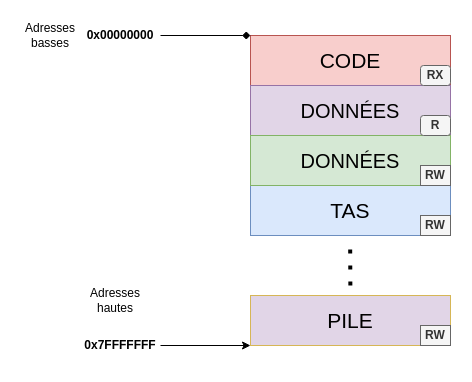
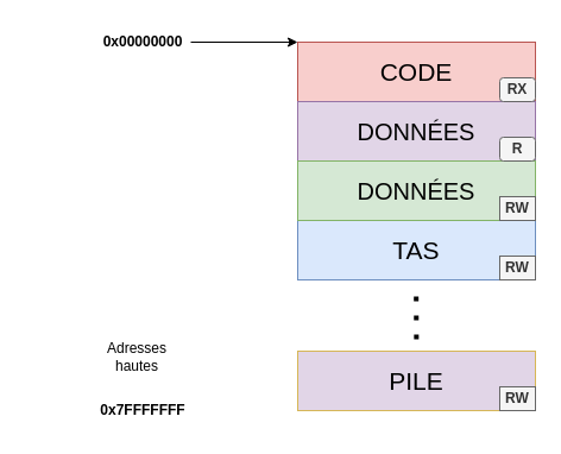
  <mxCell id="0" />
  <mxCell id="1" parent="0" />
  <mxCell id="2" value="&lt;font style=&quot;font-size: 21px;&quot;&gt;CODE&lt;/font&gt;" style="rounded=0;whiteSpace=wrap;html=1;fillColor=#f8cecc;strokeColor=#b85450;" vertex="1" parent="1"><mxGeometry x="250" y="35" width="200" height="50" as="geometry" /></mxCell>
  <mxCell id="3" value="&lt;font style=&quot;font-size: 20px;&quot;&gt;DONNÉES&lt;/font&gt;" style="rounded=0;whiteSpace=wrap;html=1;fillColor=#e1d5e7;strokeColor=#9673a6;" vertex="1" parent="1"><mxGeometry x="250" y="85" width="200" height="50" as="geometry" /></mxCell>
  <mxCell id="4" value="&lt;font style=&quot;font-size: 21px;&quot;&gt;TAS&lt;/font&gt;" style="rounded=0;whiteSpace=wrap;html=1;fillColor=#dae8fc;strokeColor=#6c8ebf;" vertex="1" parent="1"><mxGeometry x="250" y="185" width="200" height="50" as="geometry" /></mxCell>
  <mxCell id="5" value="&lt;font style=&quot;font-size: 21px;&quot;&gt;PILE&lt;/font&gt;" style="rounded=0;whiteSpace=wrap;html=1;fillColor=#e1d5e7;strokeColor=#d6b656;" vertex="1" parent="1"><mxGeometry x="250" y="295" width="200" height="50" as="geometry" /></mxCell>
  <mxCell id="6" value="&lt;font style=&quot;font-size: 20px;&quot;&gt;DONNÉES&lt;/font&gt;" style="rounded=0;whiteSpace=wrap;html=1;fillColor=#d5e8d4;strokeColor=#82b366;" vertex="1" parent="1"><mxGeometry x="250" y="135" width="200" height="50" as="geometry" /></mxCell>
  <mxCell id="7" value="" style="endArrow=none;dashed=1;html=1;dashPattern=1 3;strokeWidth=4;rounded=0;" edge="1" parent="1"><mxGeometry width="50" height="50" relative="1" as="geometry"><mxPoint x="349.86" y="285" as="sourcePoint" /><mxPoint x="349.66" y="245" as="targetPoint" /></mxGeometry></mxCell>
  <mxCell id="8" value="&lt;b&gt;RX&lt;/b&gt;" style="whiteSpace=wrap;html=1;fillColor=#f5f5f5;fontColor=#333333;strokeColor=#666666;rounded=1;" vertex="1" parent="1"><mxGeometry x="420" y="65" width="30" height="20" as="geometry" /></mxCell>
  <mxCell id="9" value="&lt;b&gt;R&lt;/b&gt;" style="whiteSpace=wrap;html=1;fillColor=#f5f5f5;fontColor=#333333;strokeColor=#666666;rounded=1;" vertex="1" parent="1"><mxGeometry x="420" y="115" width="30" height="20" as="geometry" /></mxCell>
  <mxCell id="10" value="&lt;b&gt;RW&lt;/b&gt;" style="rounded=0;whiteSpace=wrap;html=1;fillColor=#f5f5f5;fontColor=#333333;strokeColor=#666666;" vertex="1" parent="1"><mxGeometry x="420" y="165" width="30" height="20" as="geometry" /></mxCell>
  <mxCell id="11" value="&lt;b&gt;RW&lt;/b&gt;" style="rounded=0;whiteSpace=wrap;html=1;fillColor=#f5f5f5;fontColor=#333333;strokeColor=#666666;" vertex="1" parent="1"><mxGeometry x="420" y="215" width="30" height="20" as="geometry" /></mxCell>
  <mxCell id="12" value="&lt;b&gt;RW&lt;/b&gt;" style="rounded=0;whiteSpace=wrap;html=1;fillColor=#f5f5f5;fontColor=#333333;strokeColor=#666666;" vertex="1" parent="1"><mxGeometry x="420" y="325" width="30" height="20" as="geometry" /></mxCell>
  <mxCell id="13" value="&lt;b&gt;0x00000000&lt;/b&gt;" style="text;html=1;strokeColor=none;fillColor=none;align=center;verticalAlign=middle;whiteSpace=wrap;rounded=0;" vertex="1" parent="1"><mxGeometry x="80" y="20" width="80" height="30" as="geometry" /></mxCell>
- <mxCell id="14" value="" style="endArrow=diamond;html=1;rounded=0;entryX=0;entryY=0;entryDx=0;entryDy=0;exitX=1;exitY=0.5;exitDx=0;exitDy=0;" edge="1" parent="1" source="13" target="2"><mxGeometry width="50" height="50" relative="1" as="geometry"><mxPoint x="170" y="35" as="sourcePoint" /><mxPoint x="400" y="245" as="targetPoint" /></mxGeometry></mxCell>
+ <mxCell id="14" value="" style="endArrow=classic;html=1;rounded=0;entryX=0;entryY=0;entryDx=0;entryDy=0;exitX=1;exitY=0.5;exitDx=0;exitDy=0;" edge="1" parent="1" source="13" target="2"><mxGeometry width="50" height="50" relative="1" as="geometry"><mxPoint x="170" y="35" as="sourcePoint" /><mxPoint x="400" y="245" as="targetPoint" /></mxGeometry></mxCell>
  <mxCell id="15" value="&lt;b&gt;0x7FFFFFFF&lt;/b&gt;" style="text;html=1;strokeColor=none;fillColor=none;align=center;verticalAlign=middle;whiteSpace=wrap;rounded=0;" vertex="1" parent="1"><mxGeometry x="80" y="330" width="80" height="30" as="geometry" /></mxCell>
- <mxCell id="16" value="" style="endArrow=classic;html=1;rounded=0;entryX=0;entryY=1;entryDx=0;entryDy=0;exitX=1;exitY=0.5;exitDx=0;exitDy=0;" edge="1" parent="1" source="15" target="5"><mxGeometry width="50" height="50" relative="1" as="geometry"><mxPoint x="180" y="350" as="sourcePoint" /><mxPoint x="250" y="350" as="targetPoint" /></mxGeometry></mxCell>
- <mxCell id="17" value="Adresses&lt;br&gt;basses" style="text;html=1;strokeColor=none;fillColor=none;align=center;verticalAlign=middle;whiteSpace=wrap;rounded=0;" vertex="1" parent="1"><mxGeometry x="20" y="20" width="60" height="30" as="geometry" /></mxCell>
  <mxCell id="18" value="Adresses&lt;br&gt;hautes" style="text;html=1;strokeColor=none;fillColor=none;align=center;verticalAlign=middle;whiteSpace=wrap;rounded=0;" vertex="1" parent="1"><mxGeometry x="85" y="285" width="60" height="30" as="geometry" /></mxCell>
